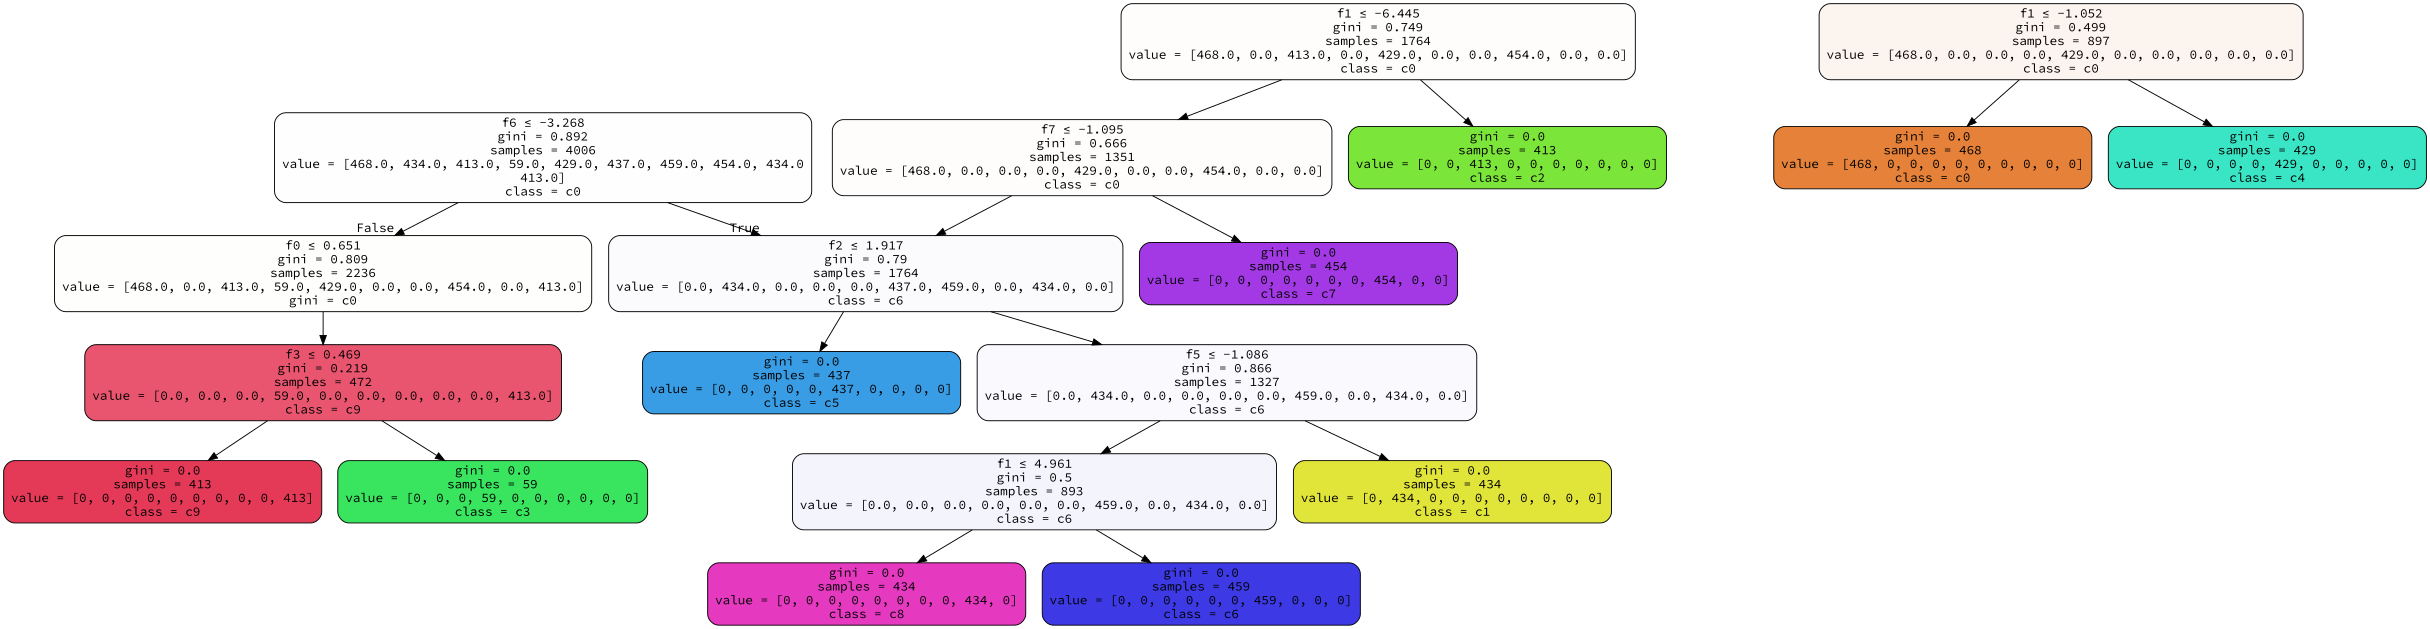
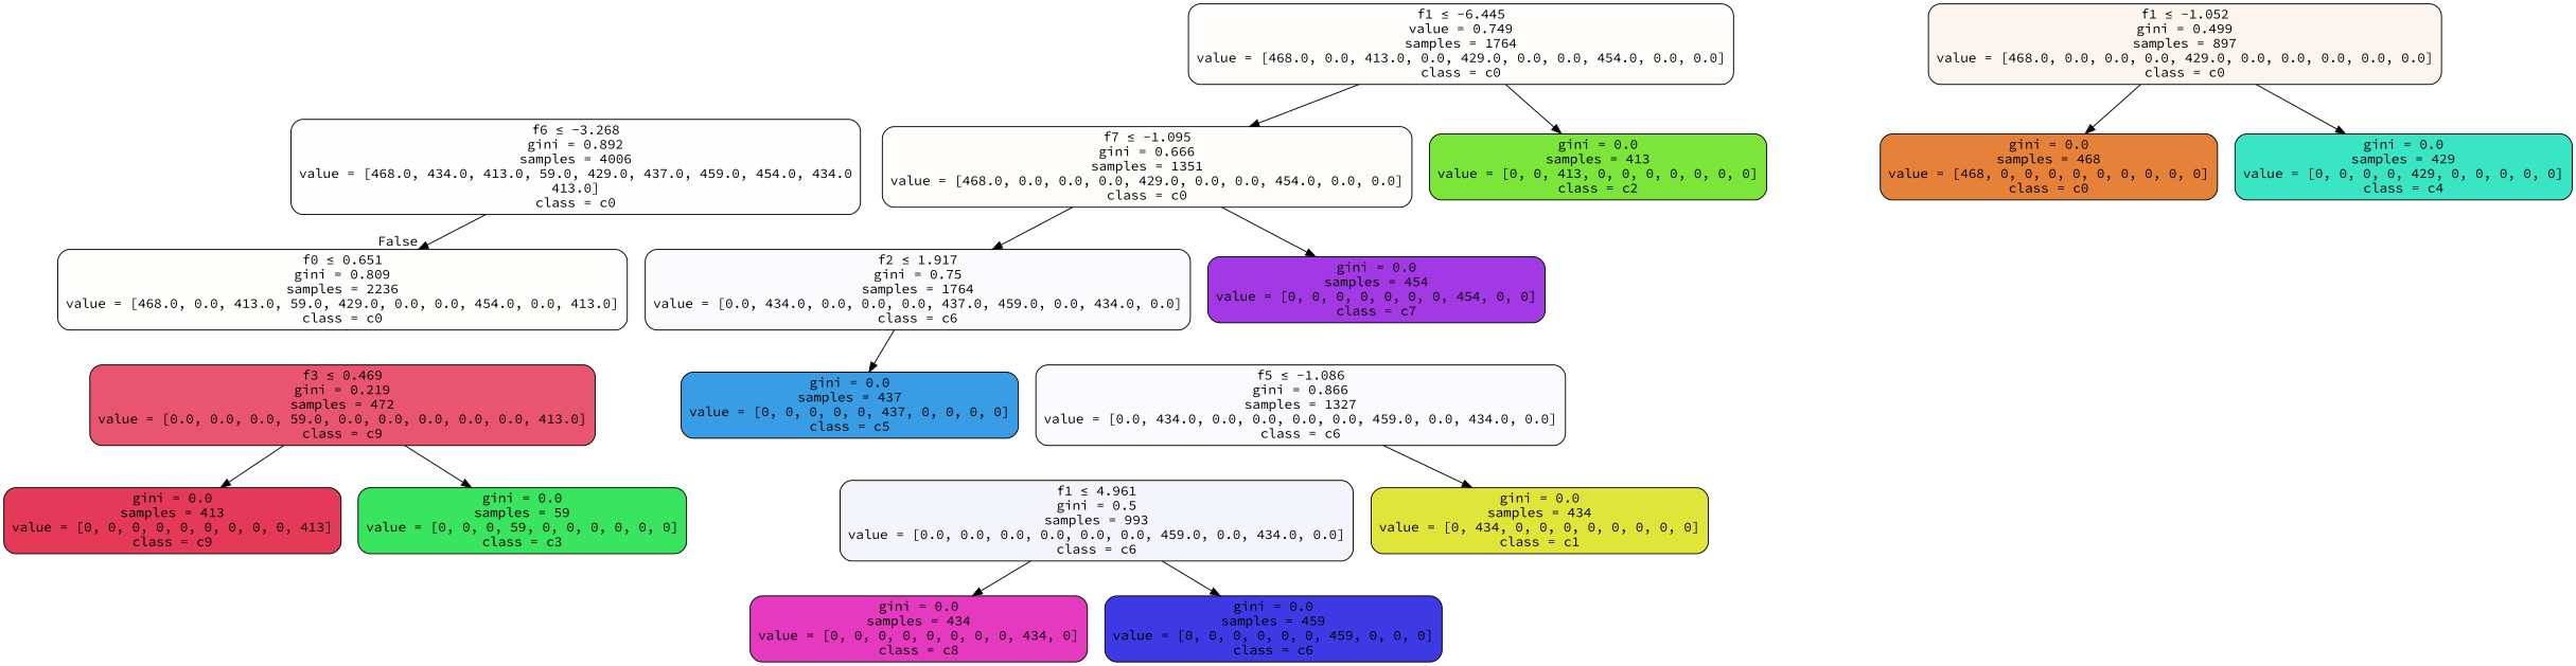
  digraph {
    fontname="Source Code Pro"
    node [color=black fontname="Source Code Pro" shape=box style="filled, rounded"]
    edge [fontname="Source Code Pro"]
    n1 [fillcolor="#e5813901" label=<f6 &le; -3.268<br/>gini = 0.892<br/>samples = 4006<br/>value = [468.0, 434.0, 413.0, 59.0, 429.0, 437.0, 459.0, 454.0, 434.0<br/>413.0]<br/>class = c0>]
-   n2 [fillcolor="#3c39e504" label=<f2 &le; 1.917<br/>gini = 0.79<br/>samples = 1764<br/>value = [0.0, 434.0, 0.0, 0.0, 0.0, 437.0, 459.0, 0.0, 434.0, 0.0]<br/>class = c6>]
-   n3 [fillcolor="#e5813902" label=<f0 &le; 0.651<br/>gini = 0.809<br/>samples = 2236<br/>value = [468.0, 0.0, 413.0, 59.0, 429.0, 0.0, 0.0, 454.0, 0.0, 413.0]<br/>gini = c0>]
+   n2 [fillcolor="#3c39e504" label=<f2 &le; 1.917<br/>gini = 0.75<br/>samples = 1764<br/>value = [0.0, 434.0, 0.0, 0.0, 0.0, 437.0, 459.0, 0.0, 434.0, 0.0]<br/>class = c6>]
+   n3 [fillcolor="#e5813902" label=<f0 &le; 0.651<br/>gini = 0.809<br/>samples = 2236<br/>value = [468.0, 0.0, 413.0, 59.0, 429.0, 0.0, 0.0, 454.0, 0.0, 413.0]<br/>class = c0>]
    n4 [fillcolor="#3c39e507" label=<f5 &le; -1.086<br/>gini = 0.866<br/>samples = 1327<br/>value = [0.0, 434.0, 0.0, 0.0, 0.0, 0.0, 459.0, 0.0, 434.0, 0.0]<br/>class = c6>]
    n5 [fillcolor="#399de5ff" label=<gini = 0.0<br/>samples = 437<br/>value = [0, 0, 0, 0, 0, 437, 0, 0, 0, 0]<br/>class = c5>]
    n6 [fillcolor="#e53958db" label=<f3 &le; 0.469<br/>gini = 0.219<br/>samples = 472<br/>value = [0.0, 0.0, 0.0, 59.0, 0.0, 0.0, 0.0, 0.0, 0.0, 413.0]<br/>class = c9>]
-   n7 [fillcolor="#3c39e50e" label=<f1 &le; 4.961<br/>gini = 0.5<br/>samples = 893<br/>value = [0.0, 0.0, 0.0, 0.0, 0.0, 0.0, 459.0, 0.0, 434.0, 0.0]<br/>class = c6>]
+   n7 [fillcolor="#3c39e50e" label=<f1 &le; 4.961<br/>gini = 0.5<br/>samples = 993<br/>value = [0.0, 0.0, 0.0, 0.0, 0.0, 0.0, 459.0, 0.0, 434.0, 0.0]<br/>class = c6>]
    n8 [fillcolor="#e2e539ff" label=<gini = 0.0<br/>samples = 434<br/>value = [0, 434, 0, 0, 0, 0, 0, 0, 0, 0]<br/>class = c1>]
    n9 [fillcolor="#e539c0ff" label=<gini = 0.0<br/>samples = 434<br/>value = [0, 0, 0, 0, 0, 0, 0, 0, 434, 0]<br/>class = c8>]
    n10 [fillcolor="#3c39e5ff" label=<gini = 0.0<br/>samples = 459<br/>value = [0, 0, 0, 0, 0, 0, 459, 0, 0, 0]<br/>class = c6>]
-   n11 [fillcolor="#e5813903" label=<f1 &le; -6.445<br/>gini = 0.749<br/>samples = 1764<br/>value = [468.0, 0.0, 413.0, 0.0, 429.0, 0.0, 0.0, 454.0, 0.0, 0.0]<br/>class = c0>]
+   n11 [fillcolor="#e5813903" label=<f1 &le; -6.445<br/>value = 0.749<br/>samples = 1764<br/>value = [468.0, 0.0, 413.0, 0.0, 429.0, 0.0, 0.0, 454.0, 0.0, 0.0]<br/>class = c0>]
    n12 [fillcolor="#7be539ff" label=<gini = 0.0<br/>samples = 413<br/>value = [0, 0, 413, 0, 0, 0, 0, 0, 0, 0]<br/>class = c2>]
    n13 [fillcolor="#e5813904" label=<f7 &le; -1.095<br/>gini = 0.666<br/>samples = 1351<br/>value = [468.0, 0.0, 0.0, 0.0, 429.0, 0.0, 0.0, 454.0, 0.0, 0.0]<br/>class = c0>]
    n14 [fillcolor="#e53958ff" label=<gini = 0.0<br/>samples = 413<br/>value = [0, 0, 0, 0, 0, 0, 0, 0, 0, 413]<br/>class = c9>]
    n15 [fillcolor="#39e55eff" label=<gini = 0.0<br/>samples = 59<br/>value = [0, 0, 0, 59, 0, 0, 0, 0, 0, 0]<br/>class = c3>]
    n16 [fillcolor="#a339e5ff" label=<gini = 0.0<br/>samples = 454<br/>value = [0, 0, 0, 0, 0, 0, 0, 454, 0, 0]<br/>class = c7>]
    n17 [fillcolor="#e5813915" label=<f1 &le; -1.052<br/>gini = 0.499<br/>samples = 897<br/>value = [468.0, 0.0, 0.0, 0.0, 429.0, 0.0, 0.0, 0.0, 0.0, 0.0]<br/>class = c0>]
    n18 [fillcolor="#e58139ff" label=<gini = 0.0<br/>samples = 468<br/>value = [468, 0, 0, 0, 0, 0, 0, 0, 0, 0]<br/>class = c0>]
    n19 [fillcolor="#39e5c5ff" label=<gini = 0.0<br/>samples = 429<br/>value = [0, 0, 0, 0, 429, 0, 0, 0, 0, 0]<br/>class = c4>]
-   n1 -> n2 [headlabel=True labelangle=45 labeldistance=2.5]
    n1 -> n3 [headlabel=False labelangle=-45 labeldistance=2.5]
-   n2 -> n4
    n2 -> n5
-   n3 -> n6
-   n4 -> n7
    n4 -> n8
    n6 -> n14
    n6 -> n15
    n7 -> n9
    n7 -> n10
    n11 -> n12
    n11 -> n13
    n13 -> n2
    n13 -> n16
    n17 -> n18
    n17 -> n19
  }
